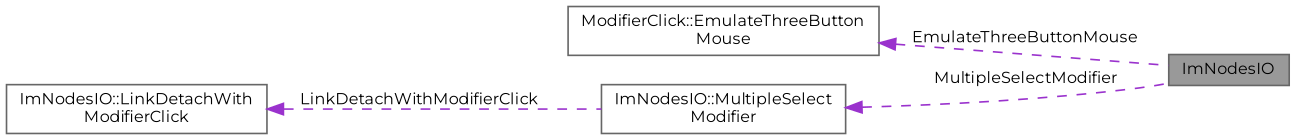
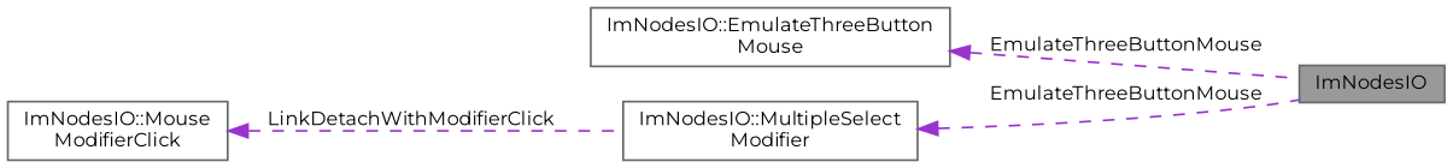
  digraph {
    fontname=Montserrat
    rankdir=LR
    node [color=gray40 fillcolor=white fontname=Montserrat fontsize=10 shape=box style=filled]
    edge [color=darkorchid3 dir=back fontname=Montserrat fontsize=10 labelfontname=Helvetica labelfontsize=10 style=dashed]
    n1 [fillcolor=grey60 fontcolor=black height=0.2 label=ImNodesIO width=0.4]
-   n2 [height=0.2 label="ModifierClick::EmulateThreeButton\lMouse" width=0.4]
-   n3 [height=0.2 label="ImNodesIO::LinkDetachWith\lModifierClick" width=0.4]
+   n2 [height=0.2 label="ImNodesIO::EmulateThreeButton\lMouse" width=0.4]
+   n3 [height=0.2 label="ImNodesIO::Mouse\lModifierClick" width=0.4]
    n4 [height=0.2 label="ImNodesIO::MultipleSelect\lModifier" width=0.4]
    n2 -> n1 [label=" EmulateThreeButtonMouse"]
    n3 -> n4 [label=" LinkDetachWithModifierClick"]
-   n4 -> n1 [label=" MultipleSelectModifier"]
+   n4 -> n1 [label=" EmulateThreeButtonMouse"]
  }
